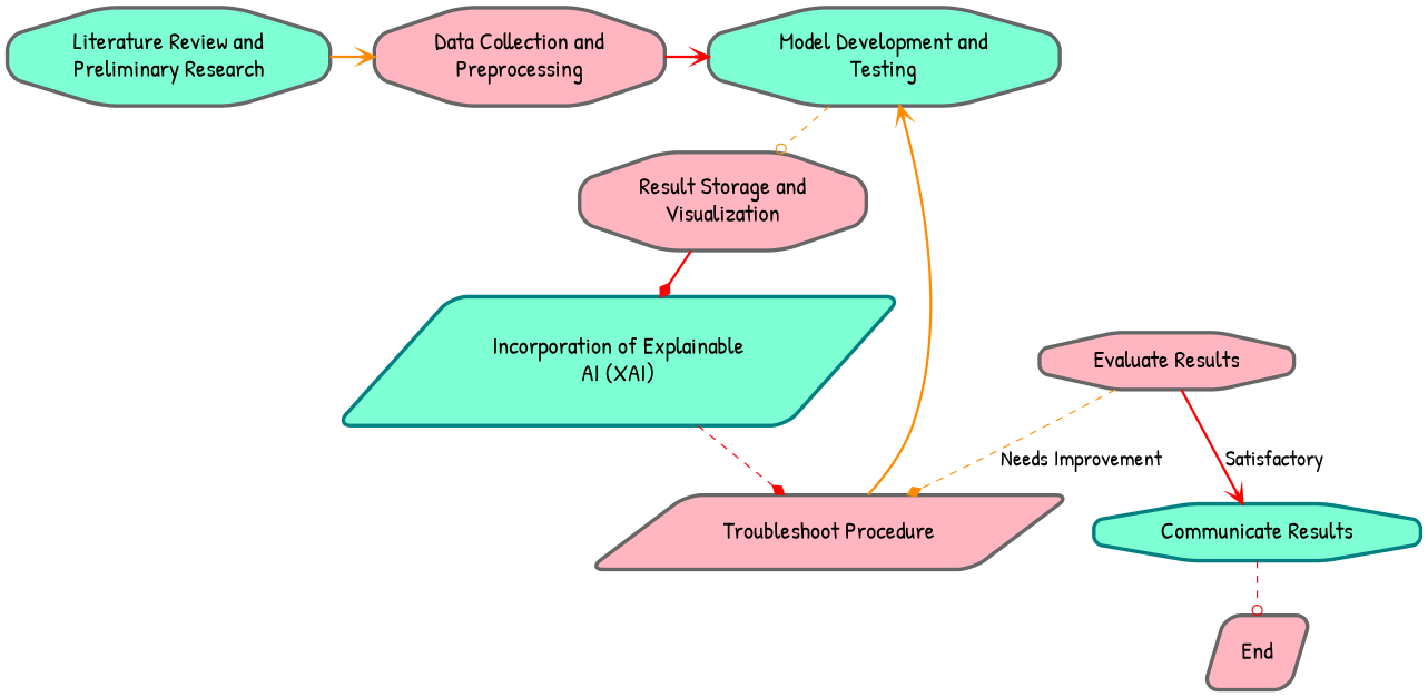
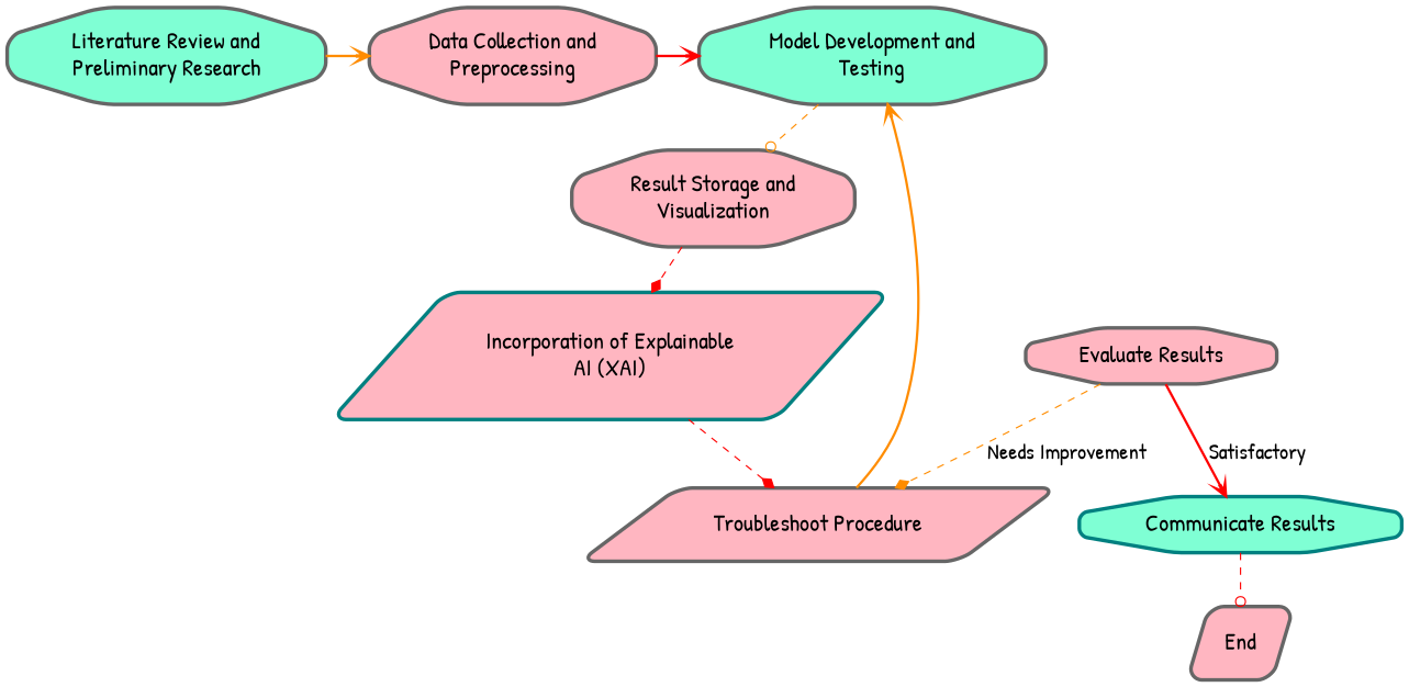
  digraph {
    fontname="Patrick Hand"
    rankdir=UD
    node [color=gray40 fillcolor=lightpink fontname="Patrick Hand" fontsize=20 penwidth=3.0 shape=octagon style="rounded,filled"]
    edge [arrowhead=vee color=red fontname="Patrick Hand" style=bold]
    n1 [fillcolor=aquamarine label="Literature Review and\nPreliminary Research"]
    n2 [label="Data Collection and\nPreprocessing"]
    n3 [fillcolor=aquamarine label="Model Development and\nTesting"]
    n4 [label="Result Storage and\nVisualization"]
-   n5 [color=teal fillcolor=aquamarine label="Incorporation of Explainable\nAI (XAI)" shape=parallelogram]
+   n5 [color=teal label="Incorporation of Explainable\nAI (XAI)" shape=parallelogram]
    n6 [label="Troubleshoot Procedure" shape=parallelogram]
    n7 [label="Evaluate Results"]
    n8 [color=teal fillcolor=aquamarine label="Communicate Results"]
    n9 [label=End shape=parallelogram]
    n1 -> n2 [color=darkorange constraint=false]
    n2 -> n3 [constraint=false]
    n3 -> n4 [arrowhead=odot color=darkorange style=dashed]
-   n4 -> n5 [arrowhead=diamond]
+   n4 -> n5 [arrowhead=diamond style=dashed]
    n5 -> n6 [arrowhead=diamond style=dashed]
    n6 -> n3 [color=darkorange]
    n7 -> n6 [arrowhead=diamond color=darkorange fontsize=18 label="Needs Improvement" style=dashed]
    n7 -> n8 [fontsize=18 label=Satisfactory]
    n8 -> n9 [arrowhead=odot style=dashed]
  }
